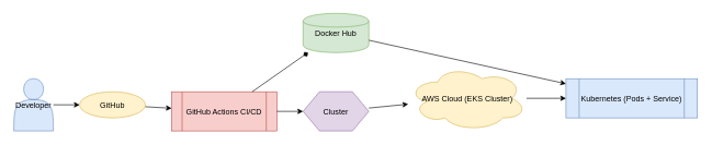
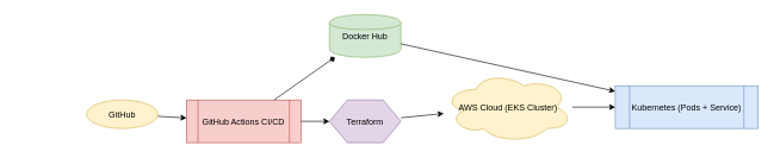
  <mxCell id="0" />
  <mxCell id="1" parent="0" />
- <mxCell id="2" value="Developer" style="shape=actor;fillColor=#dae8fc;strokeColor=#6c8ebf;" vertex="1" parent="1"><mxGeometry x="20" y="120" width="60" height="80" as="geometry" /></mxCell>
  <mxCell id="3" value="GitHub" style="shape=ellipse;fillColor=#fff2cc;strokeColor=#d6b656;" vertex="1" parent="1"><mxGeometry x="120" y="140" width="100" height="40" as="geometry" /></mxCell>
  <mxCell id="4" value="GitHub Actions CI/CD" style="shape=process;fillColor=#f8cecc;strokeColor=#b85450;" vertex="1" parent="1"><mxGeometry x="260" y="140" width="160" height="60" as="geometry" /></mxCell>
  <mxCell id="5" value="Docker Hub" style="shape=cylinder;fillColor=#d5e8d4;strokeColor=#82b366;" vertex="1" parent="1"><mxGeometry x="460" y="20" width="100" height="60" as="geometry" /></mxCell>
- <mxCell id="6" value="Cluster" style="shape=hexagon;fillColor=#e1d5e7;strokeColor=#9673a6;" vertex="1" parent="1"><mxGeometry x="460" y="140" width="100" height="60" as="geometry" /></mxCell>
+ <mxCell id="6" value="Terraform" style="shape=hexagon;fillColor=#e1d5e7;strokeColor=#9673a6;" vertex="1" parent="1"><mxGeometry x="460" y="140" width="100" height="60" as="geometry" /></mxCell>
  <mxCell id="7" value="AWS Cloud (EKS Cluster)" style="shape=cloud;fillColor=#fff2cc;strokeColor=#d6b656;" vertex="1" parent="1"><mxGeometry x="620" y="100" width="180" height="100" as="geometry" /></mxCell>
  <mxCell id="8" value="Kubernetes (Pods + Service)" style="shape=process;fillColor=#dae8fc;strokeColor=#6c8ebf;" vertex="1" parent="1"><mxGeometry x="860" y="120" width="200" height="60" as="geometry" /></mxCell>
- <mxCell id="9" edge="1" parent="1" source="2" target="3"><mxGeometry relative="1" as="geometry" /></mxCell>
  <mxCell id="10" edge="1" parent="1" source="3" target="4"><mxGeometry relative="1" as="geometry" /></mxCell>
  <mxCell id="11" edge="1" parent="1" source="4" target="5" style="endArrow=diamond;"><mxGeometry relative="1" as="geometry" /></mxCell>
  <mxCell id="12" edge="1" parent="1" source="4" target="6"><mxGeometry relative="1" as="geometry" /></mxCell>
  <mxCell id="13" edge="1" parent="1" source="6" target="7"><mxGeometry relative="1" as="geometry" /></mxCell>
  <mxCell id="14" edge="1" parent="1" source="5" target="8"><mxGeometry relative="1" as="geometry" /></mxCell>
  <mxCell id="15" edge="1" parent="1" source="7" target="8"><mxGeometry relative="1" as="geometry" /></mxCell>
